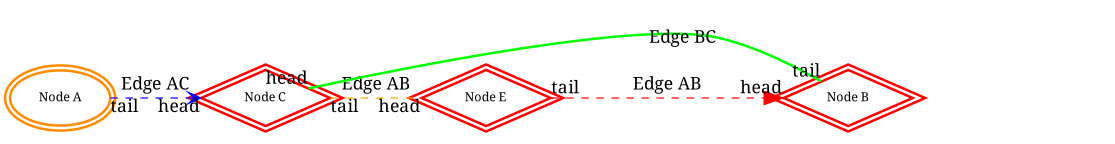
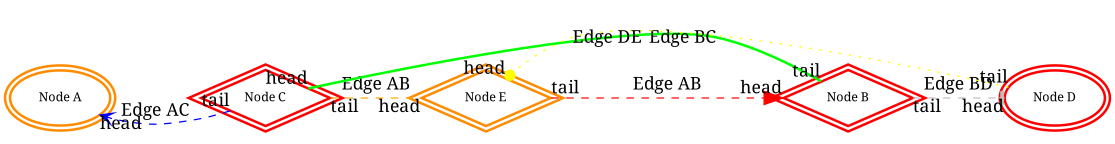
  digraph {
    fontname="Noto Serif"
    node [color=red fillcolor=white fontcolor=black fontname="Noto Serif" fontsize=10 penwidth=2.0 peripheries=2 shape=diamond style=filled]
    edge [arrowsize=1.0 arrowtail=none constraint=false dir=forward fontname="Noto Serif" headlabel=head minlen=1 style=dashed taillabel=tail]
    n1 [color=darkorange height=0.5 label="Node A" shape=ellipse width=1]
    n2 [height=0.5 label="Node C" width=1]
    n3 [height=0.5 label="Node B" width=1]
-   n5 [height=0.5 label="Node E" width=1]
-   n1 -> n2 [arrowhead=vee color=blue label="Edge AC" minlen=2 weight=1.5]
+   n4 [height=0.5 label="Node D" shape=ellipse width=1]
+   n5 [color=darkorange height=0.5 label="Node E" width=1]
+   n2 -> n1 [arrowhead=vee color=blue label="Edge AC" minlen=2 weight=1.5]
    n2 -> n5 [arrowhead=box arrowsize=1.5 color=orange dir=back label="Edge AB" weight=2.5]
    n3 -> n2 [arrowhead=none arrowsize=0.5 color=green dir=none label="Edge BC" minlen=3 style=bold weight=0.5]
+   n3 -> n4 [arrowhead=tee color=gray dir=both label="Edge BD" weight=1.0]
+   n4 -> n5 [arrowhead=dot color=yellow dir=both label="Edge DE" style=dotted weight=1]
    n5 -> n3 [arrowhead=normal arrowsize=1.5 arrowtail=normal color=red label="Edge AB" weight=2 minlen=""]
  }
